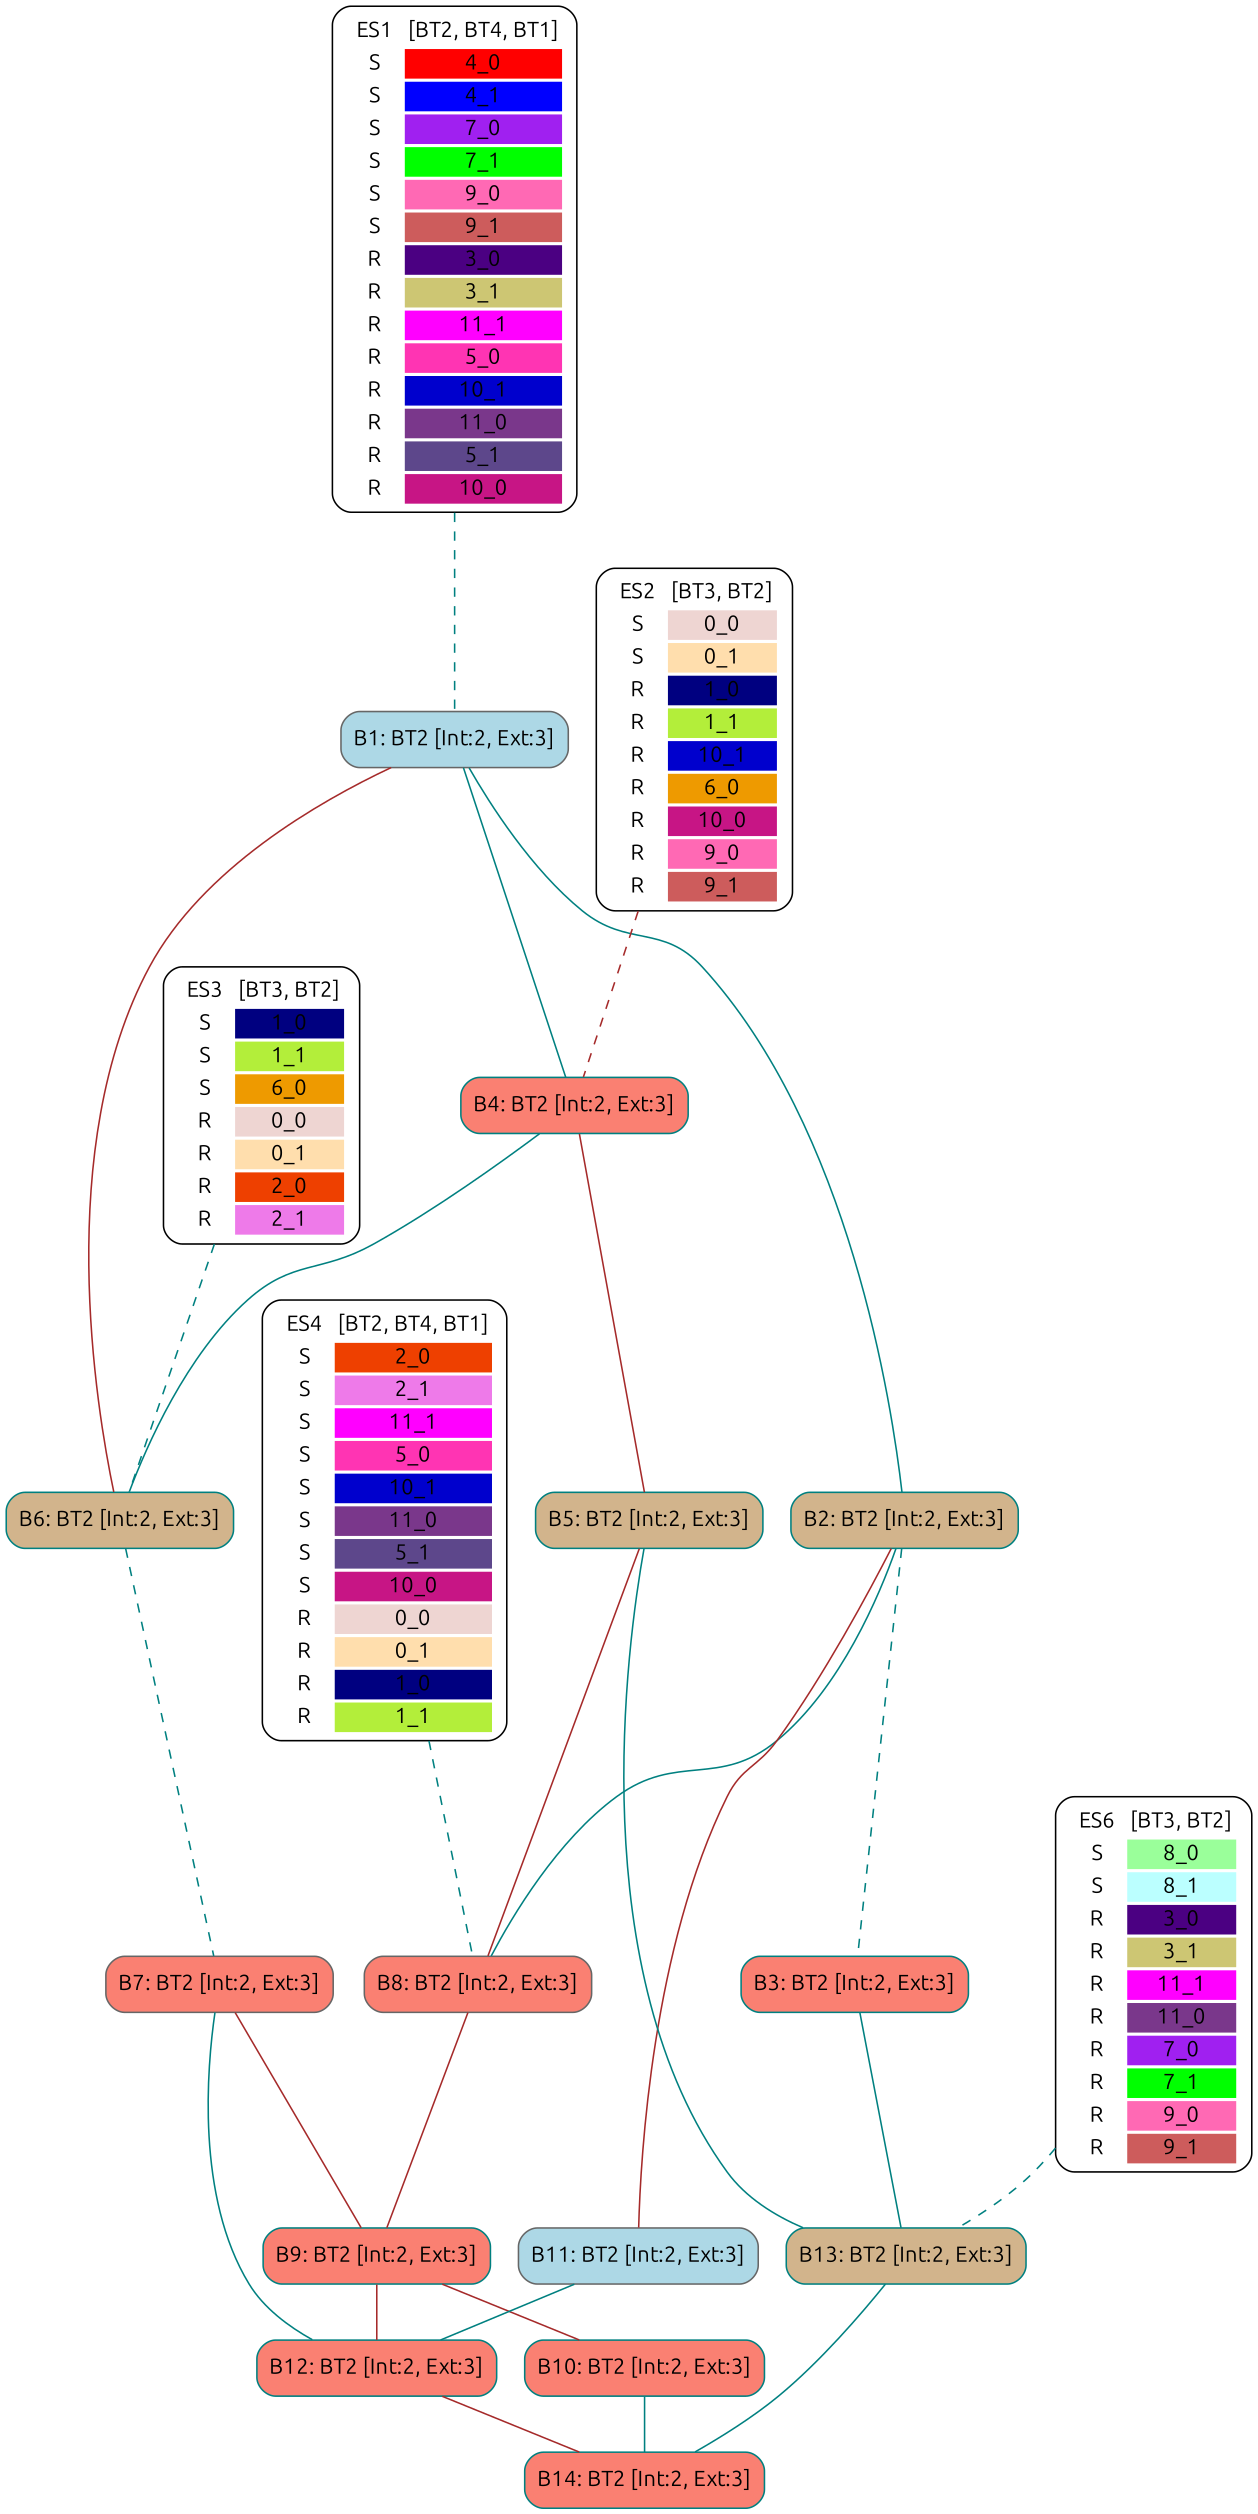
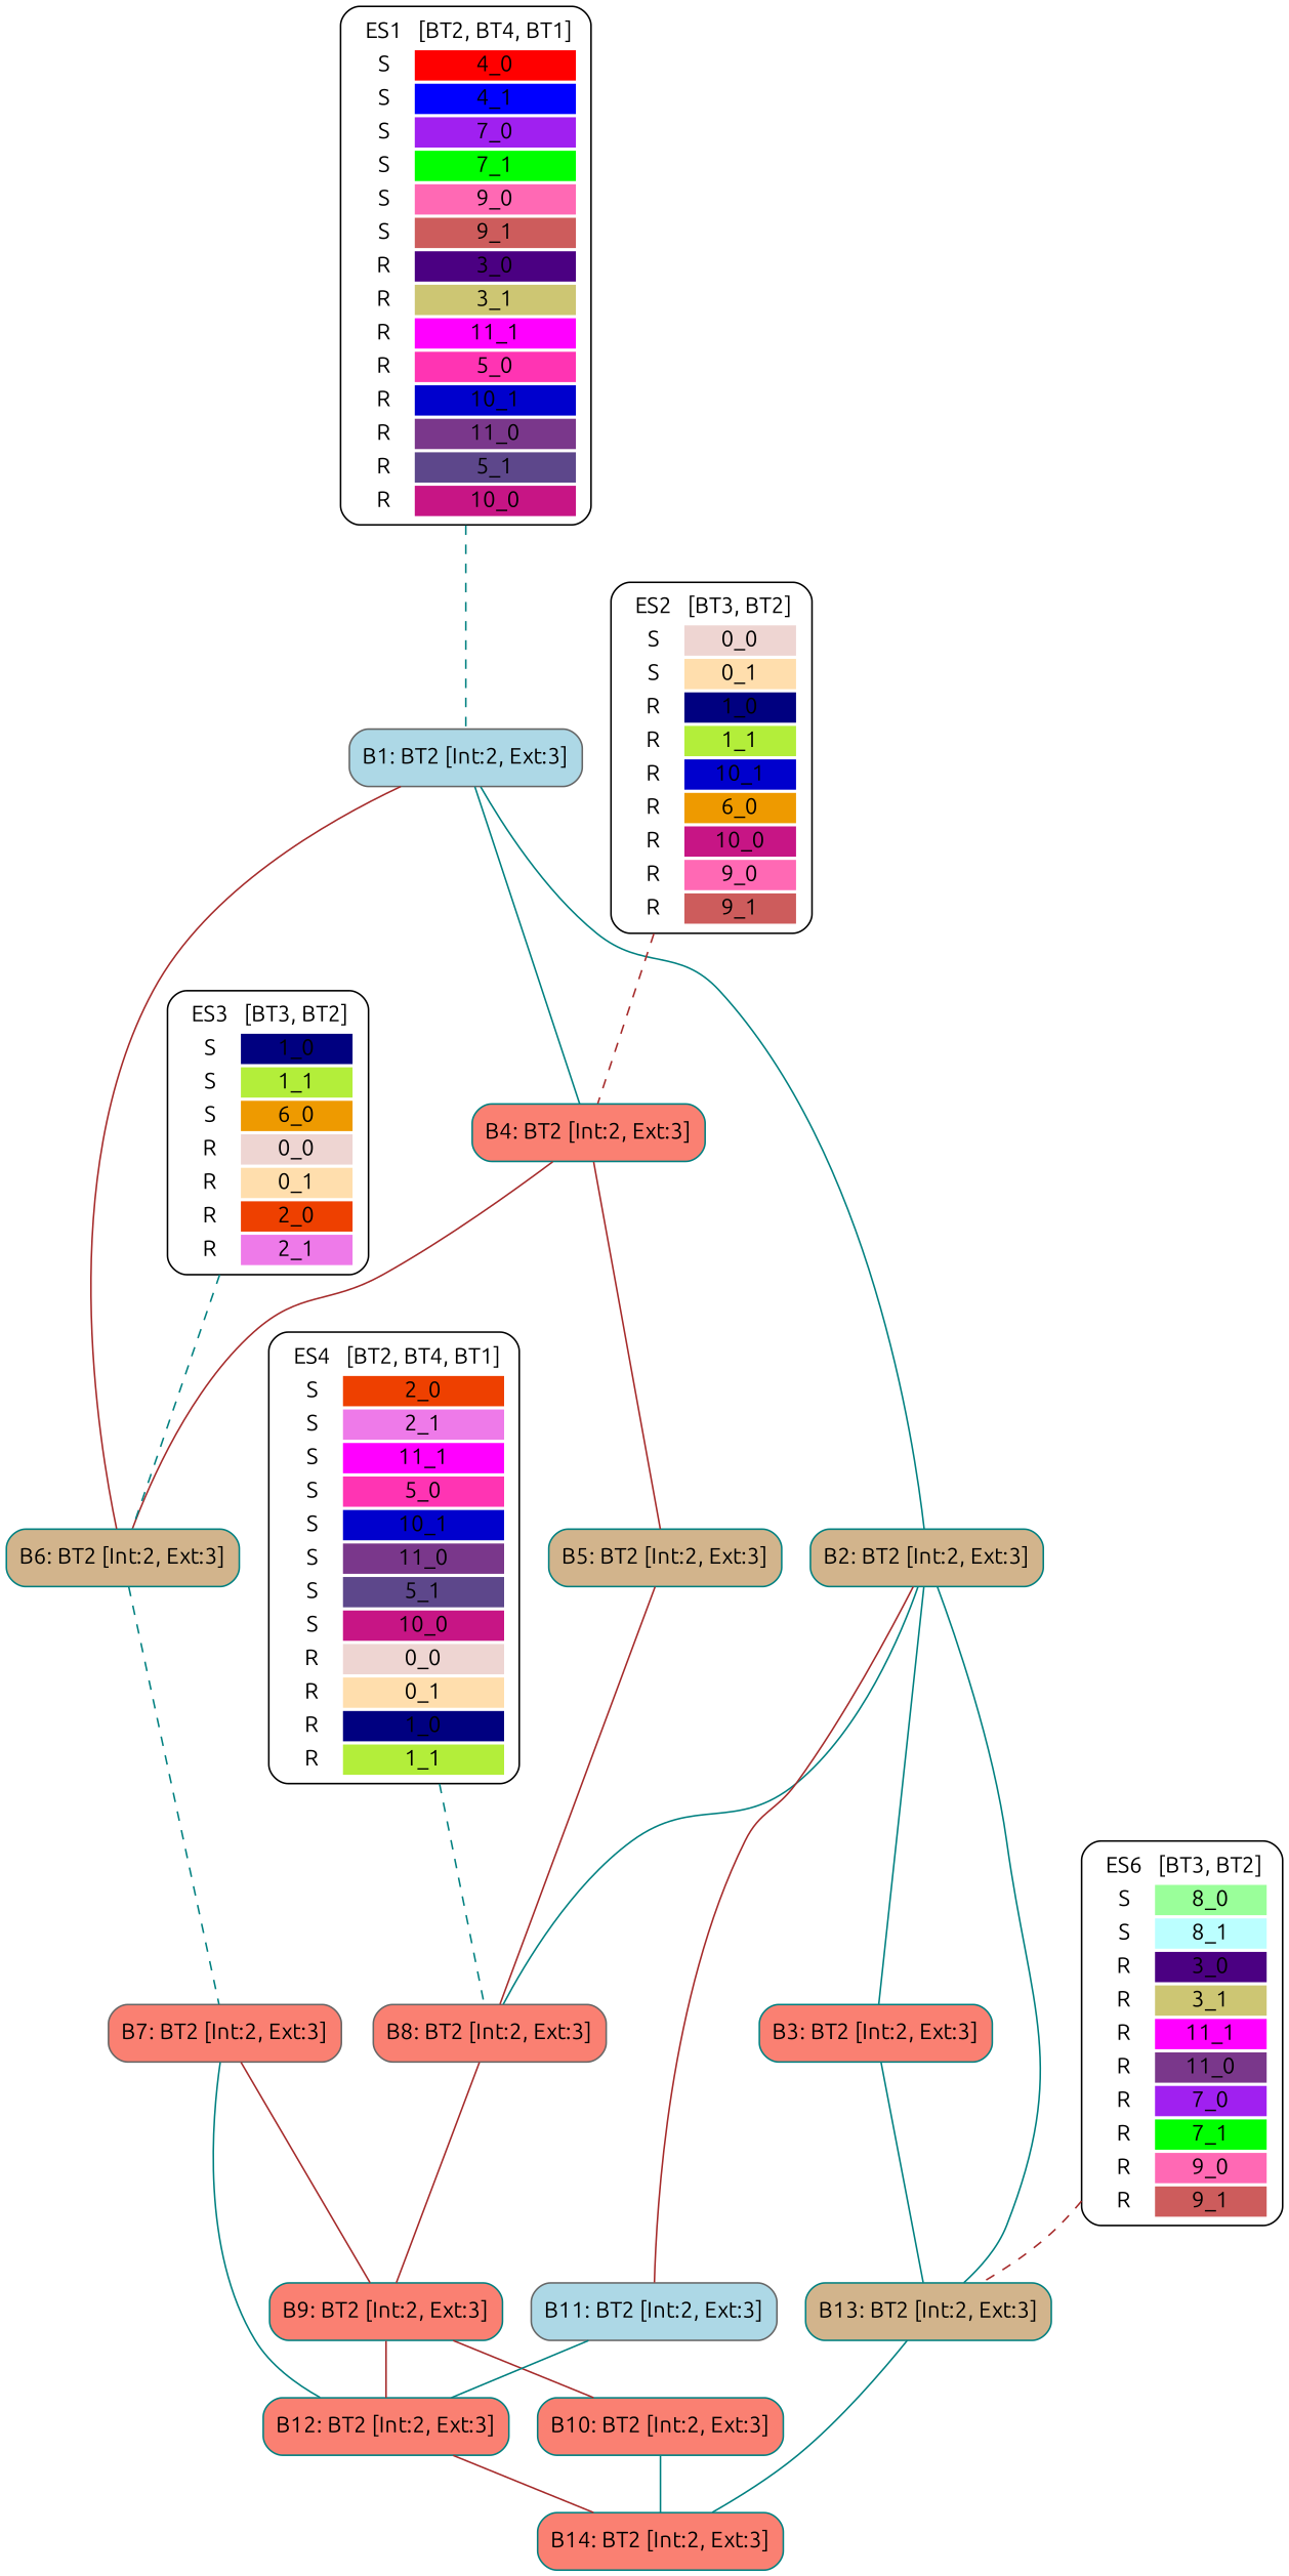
  digraph {
    fontname=Ubuntu
    node [fontname=Ubuntu shape=box style="rounded,filled" color=teal fillcolor=salmon]
    edge [arrowhead=none color=teal fontname=Ubuntu]
    n1 [label=<<TABLE  BORDER="0"><TR> <TD ALIGN="CENTER" BORDER="0"> ES1 </TD> <TD>[BT2, BT4, BT1]</TD> </TR><TR><TD>S</TD><TD BGCOLOR="red">4_0</TD></TR> <TR><TD>S</TD><TD BGCOLOR="blue">4_1</TD></TR> <TR><TD>S</TD><TD BGCOLOR="purple">7_0</TD></TR> <TR><TD>S</TD><TD BGCOLOR="green">7_1</TD></TR> <TR><TD>S</TD><TD BGCOLOR="hotpink">9_0</TD></TR> <TR><TD>S</TD><TD BGCOLOR="indianred">9_1</TD></TR> <TR><TD>R</TD><TD BGCOLOR="indigo">3_0</TD></TR> <TR><TD>R</TD><TD BGCOLOR="khaki3">3_1</TD></TR> <TR><TD>R</TD><TD BGCOLOR="magenta1">11_1</TD></TR> <TR><TD>R</TD><TD BGCOLOR="maroon1">5_0</TD></TR> <TR><TD>R</TD><TD BGCOLOR="mediumblue">10_1</TD></TR> <TR><TD>R</TD><TD BGCOLOR="mediumorchid4">11_0</TD></TR> <TR><TD>R</TD><TD BGCOLOR="mediumpurple4">5_1</TD></TR> <TR><TD>R</TD><TD BGCOLOR="mediumvioletred">10_0</TD></TR> </TABLE>> style=rounded color="" fillcolor=""]
    n2 [color=gray40 fillcolor=lightblue label="B1: BT2 [Int:2, Ext:3]"]
    n3 [label="B4: BT2 [Int:2, Ext:3]"]
    n4 [fillcolor=tan label="B6: BT2 [Int:2, Ext:3]"]
    n5 [fillcolor=tan label="B2: BT2 [Int:2, Ext:3]"]
    n6 [label=<<TABLE  BORDER="0"><TR> <TD ALIGN="CENTER" BORDER="0"> ES2 </TD> <TD>[BT3, BT2]</TD> </TR><TR><TD>S</TD><TD BGCOLOR="mistyrose2">0_0</TD></TR> <TR><TD>S</TD><TD BGCOLOR="navajowhite1">0_1</TD></TR> <TR><TD>R</TD><TD BGCOLOR="navyblue">1_0</TD></TR> <TR><TD>R</TD><TD BGCOLOR="olivedrab2">1_1</TD></TR> <TR><TD>R</TD><TD BGCOLOR="mediumblue">10_1</TD></TR> <TR><TD>R</TD><TD BGCOLOR="orange2">6_0</TD></TR> <TR><TD>R</TD><TD BGCOLOR="mediumvioletred">10_0</TD></TR> <TR><TD>R</TD><TD BGCOLOR="hotpink">9_0</TD></TR> <TR><TD>R</TD><TD BGCOLOR="indianred">9_1</TD></TR> </TABLE>> style=rounded color="" fillcolor=""]
    n7 [fillcolor=tan label="B5: BT2 [Int:2, Ext:3]"]
    n8 [label=<<TABLE  BORDER="0"><TR> <TD ALIGN="CENTER" BORDER="0"> ES3 </TD> <TD>[BT3, BT2]</TD> </TR><TR><TD>S</TD><TD BGCOLOR="navyblue">1_0</TD></TR> <TR><TD>S</TD><TD BGCOLOR="olivedrab2">1_1</TD></TR> <TR><TD>S</TD><TD BGCOLOR="orange2">6_0</TD></TR> <TR><TD>R</TD><TD BGCOLOR="mistyrose2">0_0</TD></TR> <TR><TD>R</TD><TD BGCOLOR="navajowhite1">0_1</TD></TR> <TR><TD>R</TD><TD BGCOLOR="orangered2">2_0</TD></TR> <TR><TD>R</TD><TD BGCOLOR="orchid2">2_1</TD></TR> </TABLE>> style=rounded color="" fillcolor=""]
    n9 [color=gray40 label="B7: BT2 [Int:2, Ext:3]"]
    n10 [label=<<TABLE  BORDER="0"><TR> <TD ALIGN="CENTER" BORDER="0"> ES4 </TD> <TD>[BT2, BT4, BT1]</TD> </TR><TR><TD>S</TD><TD BGCOLOR="orangered2">2_0</TD></TR> <TR><TD>S</TD><TD BGCOLOR="orchid2">2_1</TD></TR> <TR><TD>S</TD><TD BGCOLOR="magenta1">11_1</TD></TR> <TR><TD>S</TD><TD BGCOLOR="maroon1">5_0</TD></TR> <TR><TD>S</TD><TD BGCOLOR="mediumblue">10_1</TD></TR> <TR><TD>S</TD><TD BGCOLOR="mediumorchid4">11_0</TD></TR> <TR><TD>S</TD><TD BGCOLOR="mediumpurple4">5_1</TD></TR> <TR><TD>S</TD><TD BGCOLOR="mediumvioletred">10_0</TD></TR> <TR><TD>R</TD><TD BGCOLOR="mistyrose2">0_0</TD></TR> <TR><TD>R</TD><TD BGCOLOR="navajowhite1">0_1</TD></TR> <TR><TD>R</TD><TD BGCOLOR="navyblue">1_0</TD></TR> <TR><TD>R</TD><TD BGCOLOR="olivedrab2">1_1</TD></TR> </TABLE>> style=rounded color="" fillcolor=""]
    n11 [color=gray40 label="B8: BT2 [Int:2, Ext:3]"]
    n12 [label="B9: BT2 [Int:2, Ext:3]"]
    n13 [color=gray40 fillcolor=lightblue label="B11: BT2 [Int:2, Ext:3]"]
    n14 [label="B12: BT2 [Int:2, Ext:3]"]
    n15 [label=<<TABLE  BORDER="0"><TR> <TD ALIGN="CENTER" BORDER="0"> ES6 </TD> <TD>[BT3, BT2]</TD> </TR><TR><TD>S</TD><TD BGCOLOR="palegreen1">8_0</TD></TR> <TR><TD>S</TD><TD BGCOLOR="paleturquoise1">8_1</TD></TR> <TR><TD>R</TD><TD BGCOLOR="indigo">3_0</TD></TR> <TR><TD>R</TD><TD BGCOLOR="khaki3">3_1</TD></TR> <TR><TD>R</TD><TD BGCOLOR="magenta1">11_1</TD></TR> <TR><TD>R</TD><TD BGCOLOR="mediumorchid4">11_0</TD></TR> <TR><TD>R</TD><TD BGCOLOR="purple">7_0</TD></TR> <TR><TD>R</TD><TD BGCOLOR="green">7_1</TD></TR> <TR><TD>R</TD><TD BGCOLOR="hotpink">9_0</TD></TR> <TR><TD>R</TD><TD BGCOLOR="indianred">9_1</TD></TR> </TABLE>> style=rounded color="" fillcolor=""]
    n16 [fillcolor=tan label="B13: BT2 [Int:2, Ext:3]"]
    n17 [label="B14: BT2 [Int:2, Ext:3]"]
    n18 [label="B3: BT2 [Int:2, Ext:3]"]
    n19 [label="B10: BT2 [Int:2, Ext:3]"]
    n1 -> n2 [style=dashed]
    n2 -> n3
    n2 -> n4 [color=brown]
    n2 -> n5
-   n3 -> n4
+   n3 -> n4 [color=brown]
    n3 -> n7 [color=brown]
    n4 -> n9 [style=dashed]
    n5 -> n11
    n5 -> n13 [color=brown]
-   n5 -> n18 [style=dashed]
+   n5 -> n18
    n6 -> n3 [color=brown style=dashed]
    n7 -> n11 [color=brown]
-   n7 -> n16
+   n5 -> n16
    n8 -> n4 [style=dashed]
    n9 -> n12 [color=brown]
    n9 -> n14
    n10 -> n11 [style=dashed]
    n11 -> n12 [color=brown]
    n12 -> n14 [color=brown]
    n12 -> n19 [color=brown]
    n13 -> n14
    n14 -> n17 [color=brown]
-   n15 -> n16 [style=dashed]
+   n15 -> n16 [color=brown style=dashed]
    n16 -> n17
    n18 -> n16
    n19 -> n17
  }
